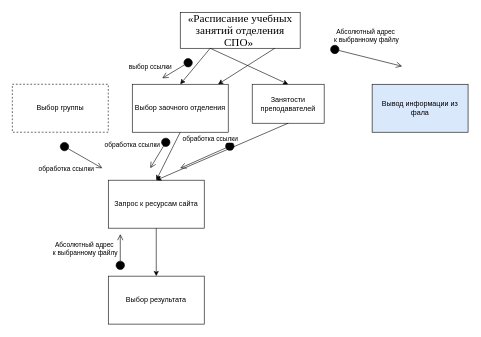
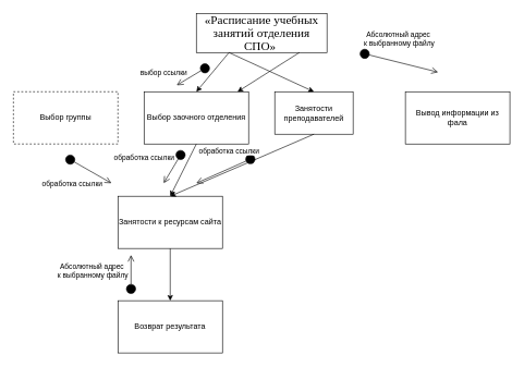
  <mxCell id="0" />
  <mxCell id="1" parent="0" />
  <mxCell id="2" value="&lt;span style=&quot;font-size: 14.0pt ; line-height: 107% ; font-family: &amp;#34;times new roman&amp;#34; , serif&quot;&gt;&lt;font style=&quot;vertical-align: inherit&quot;&gt;&lt;font style=&quot;vertical-align: inherit&quot;&gt;«Расписание учебных занятий отделения СПО»&amp;nbsp;&lt;/font&gt;&lt;/font&gt;&lt;/span&gt;" style="rounded=0;whiteSpace=wrap;html=1;" parent="1" vertex="1"><mxGeometry x="300" width="200" height="60" as="geometry" y="20" /></mxCell>
  <mxCell id="3" value="&lt;font style=&quot;vertical-align: inherit&quot;&gt;&lt;font style=&quot;vertical-align: inherit&quot;&gt;&lt;font style=&quot;vertical-align: inherit&quot;&gt;&lt;font style=&quot;vertical-align: inherit&quot;&gt;Выбор группы&lt;/font&gt;&lt;/font&gt;&lt;/font&gt;&lt;/font&gt;" style="rounded=0;whiteSpace=wrap;html=1;dashed=1;" parent="1" vertex="1"><mxGeometry x="20" y="140" width="160" height="80" as="geometry" /></mxCell>
  <mxCell id="4" value="&lt;font style=&quot;vertical-align: inherit&quot;&gt;&lt;font style=&quot;vertical-align: inherit&quot;&gt;&lt;font style=&quot;vertical-align: inherit&quot;&gt;&lt;font style=&quot;vertical-align: inherit&quot;&gt;&lt;font style=&quot;vertical-align: inherit&quot;&gt;&lt;font style=&quot;vertical-align: inherit&quot;&gt;&lt;font style=&quot;vertical-align: inherit&quot;&gt;&lt;font style=&quot;vertical-align: inherit&quot;&gt;Выбор заочного отделения&lt;/font&gt;&lt;/font&gt;&lt;/font&gt;&lt;/font&gt;&lt;/font&gt;&lt;/font&gt;&lt;/font&gt;&lt;/font&gt;" style="rounded=0;whiteSpace=wrap;html=1;" parent="1" vertex="1"><mxGeometry x="220" y="140" width="160" height="80" as="geometry" /></mxCell>
  <mxCell id="5" value="&lt;font style=&quot;vertical-align: inherit&quot;&gt;&lt;font style=&quot;vertical-align: inherit&quot;&gt;&lt;font style=&quot;vertical-align: inherit&quot;&gt;&lt;font style=&quot;vertical-align: inherit&quot;&gt;&lt;font style=&quot;vertical-align: inherit&quot;&gt;&lt;font style=&quot;vertical-align: inherit&quot;&gt;&lt;font style=&quot;vertical-align: inherit&quot;&gt;&lt;font style=&quot;vertical-align: inherit&quot;&gt;&lt;font style=&quot;vertical-align: inherit&quot;&gt;&lt;font style=&quot;vertical-align: inherit&quot;&gt;Занятости преподавателей&lt;/font&gt;&lt;/font&gt;&lt;/font&gt;&lt;/font&gt;&lt;/font&gt;&lt;/font&gt;&lt;/font&gt;&lt;/font&gt;&lt;/font&gt;&lt;/font&gt;" style="rounded=0;whiteSpace=wrap;html=1;" parent="1" vertex="1"><mxGeometry x="420" y="140" width="120" height="65" as="geometry" /></mxCell>
- <mxCell id="6" value="&lt;font style=&quot;vertical-align: inherit&quot;&gt;&lt;font style=&quot;vertical-align: inherit&quot;&gt;&lt;font style=&quot;vertical-align: inherit&quot;&gt;&lt;font style=&quot;vertical-align: inherit&quot;&gt;Вывод информации из фала&lt;/font&gt;&lt;/font&gt;&lt;/font&gt;&lt;/font&gt;" style="rounded=0;whiteSpace=wrap;html=1;fillColor=#dae8fc;" parent="1" vertex="1"><mxGeometry x="620" y="140" width="160" height="80" as="geometry" /></mxCell>
+ <mxCell id="6" value="&lt;font style=&quot;vertical-align: inherit&quot;&gt;&lt;font style=&quot;vertical-align: inherit&quot;&gt;&lt;font style=&quot;vertical-align: inherit&quot;&gt;&lt;font style=&quot;vertical-align: inherit&quot;&gt;Вывод информации из фала&lt;/font&gt;&lt;/font&gt;&lt;/font&gt;&lt;/font&gt;" style="rounded=0;whiteSpace=wrap;html=1;" parent="1" vertex="1"><mxGeometry x="620" y="140" width="160" height="80" as="geometry" /></mxCell>
  <mxCell id="7" value="" style="endArrow=classic;html=1;entryX=0.5;entryY=0;entryDx=0;entryDy=0;" parent="1" target="4" edge="1"><mxGeometry width="50" height="50" relative="1" as="geometry"><mxPoint x="350" y="80" as="sourcePoint" /><mxPoint x="110" y="150" as="targetPoint" /></mxGeometry></mxCell>
  <mxCell id="8" value="" style="endArrow=classic;html=1;entryX=0.5;entryY=0;entryDx=0;entryDy=0;" parent="1" target="5" edge="1"><mxGeometry width="50" height="50" relative="1" as="geometry"><mxPoint x="350" y="80" as="sourcePoint" /><mxPoint x="310" y="150" as="targetPoint" /></mxGeometry></mxCell>
  <mxCell id="9" value="&lt;font style=&quot;vertical-align: inherit&quot;&gt;&lt;font style=&quot;vertical-align: inherit&quot;&gt;выбор ссылки&lt;/font&gt;&lt;/font&gt;" style="html=1;verticalAlign=bottom;startArrow=circle;startFill=1;endArrow=open;startSize=6;endSize=8;" parent="1" edge="1"><mxGeometry x="1" y="-22" width="80" relative="1" as="geometry"><mxPoint x="320" y="100" as="sourcePoint" /><mxPoint x="270" y="130" as="targetPoint" /><mxPoint x="-9" y="9" as="offset" /></mxGeometry></mxCell>
  <mxCell id="10" value="" style="endArrow=classic;html=1;exitX=0.79;exitY=0.997;exitDx=0;exitDy=0;exitPerimeter=0;" parent="1" source="2" target="4" edge="1"><mxGeometry width="50" height="50" relative="1" as="geometry"><mxPoint x="360" y="90" as="sourcePoint" /><mxPoint x="510" y="150" as="targetPoint" /></mxGeometry></mxCell>
- <mxCell id="11" value="&lt;font style=&quot;vertical-align: inherit&quot;&gt;&lt;font style=&quot;vertical-align: inherit&quot;&gt;&lt;font style=&quot;vertical-align: inherit&quot;&gt;&lt;font style=&quot;vertical-align: inherit&quot;&gt;&lt;font style=&quot;vertical-align: inherit&quot;&gt;&lt;font style=&quot;vertical-align: inherit&quot;&gt;Запрос к ресурсам сайта&lt;/font&gt;&lt;/font&gt;&lt;/font&gt;&lt;/font&gt;&lt;/font&gt;&lt;/font&gt;" style="rounded=0;whiteSpace=wrap;html=1;" parent="1" vertex="1"><mxGeometry x="180" y="300" width="160" height="80" as="geometry" /></mxCell>
+ <mxCell id="11" value="&lt;font style=&quot;vertical-align: inherit&quot;&gt;&lt;font style=&quot;vertical-align: inherit&quot;&gt;&lt;font style=&quot;vertical-align: inherit&quot;&gt;&lt;font style=&quot;vertical-align: inherit&quot;&gt;&lt;font style=&quot;vertical-align: inherit&quot;&gt;&lt;font style=&quot;vertical-align: inherit&quot;&gt;Занятости к ресурсам сайта&lt;/font&gt;&lt;/font&gt;&lt;/font&gt;&lt;/font&gt;&lt;/font&gt;&lt;/font&gt;" style="rounded=0;whiteSpace=wrap;html=1;" parent="1" vertex="1"><mxGeometry x="180" y="300" width="160" height="80" as="geometry" /></mxCell>
  <mxCell id="12" value="" style="endArrow=classic;html=1;entryX=0.5;entryY=0;entryDx=0;entryDy=0;" parent="1" target="11" edge="1"><mxGeometry width="50" height="50" relative="1" as="geometry"><mxPoint x="300" y="220" as="sourcePoint" /><mxPoint x="310" y="150" as="targetPoint" /></mxGeometry></mxCell>
  <mxCell id="13" value="" style="endArrow=classic;html=1;exitX=0.5;exitY=1;exitDx=0;exitDy=0;" parent="1" source="5" edge="1"><mxGeometry width="50" height="50" relative="1" as="geometry"><mxPoint x="310" y="230" as="sourcePoint" /><mxPoint x="260" y="300" as="targetPoint" /></mxGeometry></mxCell>
  <mxCell id="14" value="&lt;font style=&quot;vertical-align: inherit&quot;&gt;&lt;font style=&quot;vertical-align: inherit&quot;&gt;&lt;font style=&quot;vertical-align: inherit&quot;&gt;&lt;font style=&quot;vertical-align: inherit&quot;&gt;обработка ссылки&lt;/font&gt;&lt;/font&gt;&lt;/font&gt;&lt;/font&gt;" style="html=1;verticalAlign=bottom;startArrow=circle;startFill=1;endArrow=open;startSize=6;endSize=8;" parent="1" edge="1"><mxGeometry x="-0.169" y="-38" width="80" relative="1" as="geometry"><mxPoint x="100" y="240" as="sourcePoint" /><mxPoint x="170" y="280" as="targetPoint" /><mxPoint y="1" as="offset" /></mxGeometry></mxCell>
  <mxCell id="15" value="&lt;font style=&quot;vertical-align: inherit&quot;&gt;&lt;font style=&quot;vertical-align: inherit&quot;&gt;&lt;font style=&quot;vertical-align: inherit&quot;&gt;&lt;font style=&quot;vertical-align: inherit&quot;&gt;обработка ссылки&lt;/font&gt;&lt;/font&gt;&lt;/font&gt;&lt;/font&gt;" style="html=1;verticalAlign=bottom;startArrow=circle;startFill=1;endArrow=open;startSize=6;endSize=8;" parent="1" edge="1"><mxGeometry x="0.647" y="-41" width="80" relative="1" as="geometry"><mxPoint x="280" y="230" as="sourcePoint" /><mxPoint x="250" y="280" as="targetPoint" /><mxPoint as="offset" /></mxGeometry></mxCell>
  <mxCell id="16" value="&lt;font style=&quot;vertical-align: inherit&quot;&gt;&lt;font style=&quot;vertical-align: inherit&quot;&gt;&lt;font style=&quot;vertical-align: inherit&quot;&gt;&lt;font style=&quot;vertical-align: inherit&quot;&gt;обработка ссылки&lt;/font&gt;&lt;/font&gt;&lt;/font&gt;&lt;/font&gt;" style="html=1;verticalAlign=bottom;startArrow=circle;startFill=1;endArrow=open;startSize=6;endSize=8;" parent="1" edge="1"><mxGeometry x="-0.258" y="-16" width="80" relative="1" as="geometry"><mxPoint x="390" y="240" as="sourcePoint" /><mxPoint x="300" y="280" as="targetPoint" /><mxPoint as="offset" /></mxGeometry></mxCell>
- <mxCell id="17" value="&lt;font style=&quot;vertical-align: inherit&quot;&gt;&lt;font style=&quot;vertical-align: inherit&quot;&gt;&lt;font style=&quot;vertical-align: inherit&quot;&gt;&lt;font style=&quot;vertical-align: inherit&quot;&gt;&lt;font style=&quot;vertical-align: inherit&quot;&gt;&lt;font style=&quot;vertical-align: inherit&quot;&gt;&lt;font style=&quot;vertical-align: inherit&quot;&gt;&lt;font style=&quot;vertical-align: inherit&quot;&gt;&lt;font style=&quot;vertical-align: inherit&quot;&gt;&lt;font style=&quot;vertical-align: inherit&quot;&gt;Выбор результата&lt;/font&gt;&lt;/font&gt;&lt;/font&gt;&lt;/font&gt;&lt;/font&gt;&lt;/font&gt;&lt;/font&gt;&lt;/font&gt;&lt;/font&gt;&lt;/font&gt;" style="rounded=0;whiteSpace=wrap;html=1;" parent="1" vertex="1"><mxGeometry x="180" y="460" width="160" height="80" as="geometry" /></mxCell>
+ <mxCell id="17" value="&lt;font style=&quot;vertical-align: inherit&quot;&gt;&lt;font style=&quot;vertical-align: inherit&quot;&gt;&lt;font style=&quot;vertical-align: inherit&quot;&gt;&lt;font style=&quot;vertical-align: inherit&quot;&gt;&lt;font style=&quot;vertical-align: inherit&quot;&gt;&lt;font style=&quot;vertical-align: inherit&quot;&gt;&lt;font style=&quot;vertical-align: inherit&quot;&gt;&lt;font style=&quot;vertical-align: inherit&quot;&gt;&lt;font style=&quot;vertical-align: inherit&quot;&gt;&lt;font style=&quot;vertical-align: inherit&quot;&gt;Возврат результата&lt;/font&gt;&lt;/font&gt;&lt;/font&gt;&lt;/font&gt;&lt;/font&gt;&lt;/font&gt;&lt;/font&gt;&lt;/font&gt;&lt;/font&gt;&lt;/font&gt;" style="rounded=0;whiteSpace=wrap;html=1;" parent="1" vertex="1"><mxGeometry x="180" y="460" width="160" height="80" as="geometry" /></mxCell>
  <mxCell id="18" value="" style="endArrow=classic;html=1;exitX=0.5;exitY=1;exitDx=0;exitDy=0;entryX=0.5;entryY=0;entryDx=0;entryDy=0;" parent="1" source="11" target="17" edge="1"><mxGeometry width="50" height="50" relative="1" as="geometry"><mxPoint x="220" y="390" as="sourcePoint" /><mxPoint x="380" y="470" as="targetPoint" /></mxGeometry></mxCell>
  <mxCell id="19" value="&lt;font style=&quot;vertical-align: inherit&quot;&gt;&lt;font style=&quot;vertical-align: inherit&quot;&gt;&lt;font style=&quot;vertical-align: inherit&quot;&gt;&lt;font style=&quot;vertical-align: inherit&quot;&gt;&lt;font style=&quot;vertical-align: inherit&quot;&gt;&lt;font style=&quot;vertical-align: inherit&quot;&gt;&lt;font style=&quot;vertical-align: inherit&quot;&gt;&lt;font style=&quot;vertical-align: inherit&quot;&gt;&lt;font style=&quot;vertical-align: inherit&quot;&gt;&lt;font style=&quot;vertical-align: inherit&quot;&gt;Абсолютный адрес &lt;/font&gt;&lt;/font&gt;&lt;br&gt;&lt;font style=&quot;vertical-align: inherit&quot;&gt;&lt;font style=&quot;vertical-align: inherit&quot;&gt;&amp;nbsp;к выбранному файлу&lt;/font&gt;&lt;/font&gt;&lt;/font&gt;&lt;/font&gt;&lt;/font&gt;&lt;/font&gt;&lt;/font&gt;&lt;/font&gt;&lt;/font&gt;&lt;/font&gt;" style="html=1;verticalAlign=bottom;startArrow=circle;startFill=1;endArrow=open;startSize=6;endSize=8;" parent="1" edge="1"><mxGeometry x="-0.333" y="60" width="80" relative="1" as="geometry"><mxPoint x="200" y="450" as="sourcePoint" /><mxPoint x="200" y="390" as="targetPoint" /><mxPoint as="offset" /></mxGeometry></mxCell>
  <mxCell id="20" value="&lt;font style=&quot;vertical-align: inherit&quot;&gt;&lt;font style=&quot;vertical-align: inherit&quot;&gt;&lt;font style=&quot;vertical-align: inherit&quot;&gt;&lt;font style=&quot;vertical-align: inherit&quot;&gt;&lt;font style=&quot;vertical-align: inherit&quot;&gt;&lt;font style=&quot;vertical-align: inherit&quot;&gt;&lt;font style=&quot;vertical-align: inherit&quot;&gt;&lt;font style=&quot;vertical-align: inherit&quot;&gt;&lt;font style=&quot;vertical-align: inherit&quot;&gt;&lt;font style=&quot;vertical-align: inherit&quot;&gt;Абсолютный адрес &lt;/font&gt;&lt;/font&gt;&lt;br&gt;&lt;font style=&quot;vertical-align: inherit&quot;&gt;&lt;font style=&quot;vertical-align: inherit&quot;&gt;&amp;nbsp;к выбранному файлу&lt;/font&gt;&lt;/font&gt;&lt;/font&gt;&lt;/font&gt;&lt;/font&gt;&lt;/font&gt;&lt;/font&gt;&lt;/font&gt;&lt;/font&gt;&lt;/font&gt;" style="html=1;verticalAlign=bottom;startArrow=circle;startFill=1;endArrow=open;startSize=6;endSize=8;" parent="1" edge="1"><mxGeometry x="-0.1" y="19" width="80" relative="1" as="geometry"><mxPoint x="550" y="80" as="sourcePoint" /><mxPoint x="670" y="110" as="targetPoint" /><mxPoint as="offset" /></mxGeometry></mxCell>
